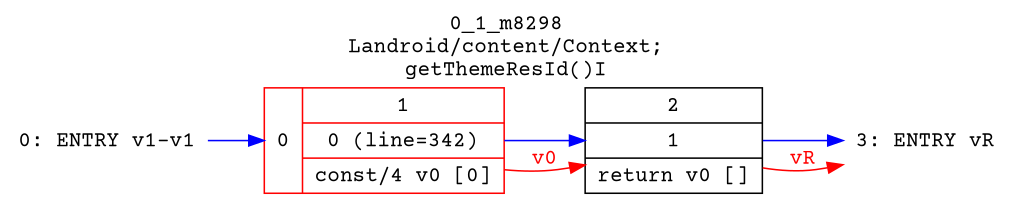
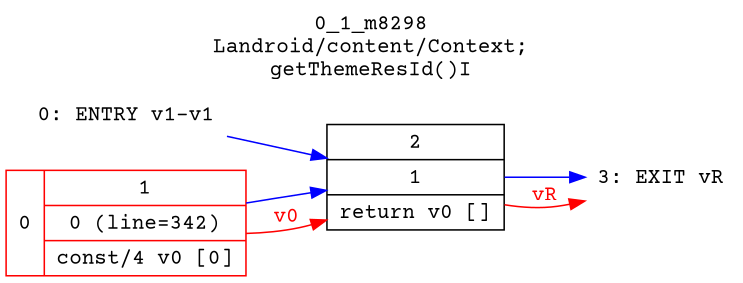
  digraph {
    fontname="Courier Prime"
    label="0_1_m8298\nLandroid/content/Context;\ngetThemeResId()I"
    labelloc=t
    rankdir=LR
    node [fontname="Courier Prime" shape=plaintext]
    edge [color=blue fontcolor=blue fontname="Courier Prime" weight=100]
    n1 [label="0: ENTRY v1-v1"]
    n2 [color=red label="{0|{1|0 (line=342)|const/4 v0 [0]\l}}" shape=record]
    n3 [label="2|1|return v0 []\l" shape=record]
-   n4 [label="3: ENTRY vR"]
-   n1 -> n2
+   n4 [label="3: EXIT vR"]
+   n1 -> n3
    n2 -> n3
    n2 -> n3 [color=red fontcolor=red label=v0 weight=""]
    n3 -> n4
    n3 -> n4 [color=red fontcolor=red label=vR weight=""]
  }
